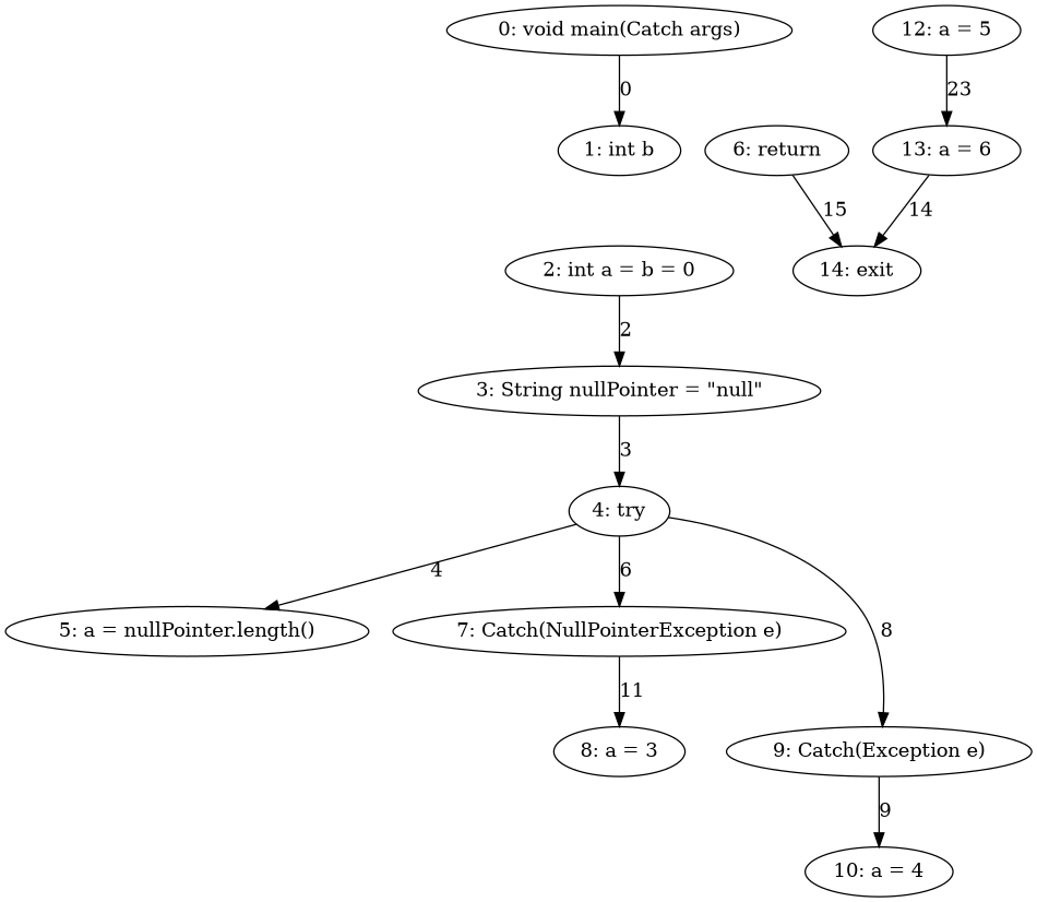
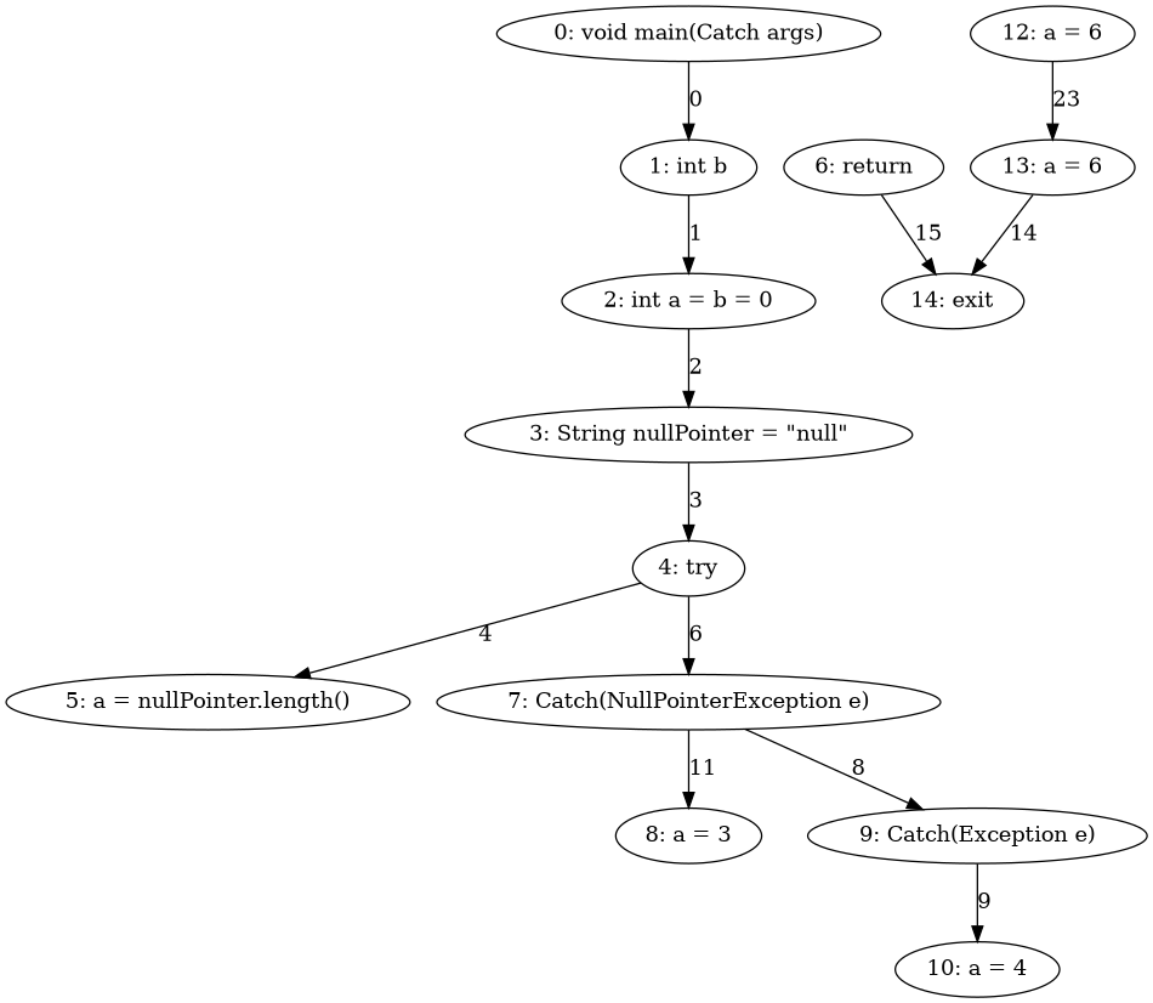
  digraph {
    n1 [label="0: void main(Catch args)"]
    n2 [label="1: int b"]
    n3 [label="2: int a = b = 0"]
    n4 [label="3: String nullPointer = \"null\""]
    n5 [label="4: try"]
    n6 [label="5: a = nullPointer.length()"]
    n7 [label="7: Catch(NullPointerException e)"]
    n8 [label="9: Catch(Exception e)"]
    n9 [label="8: a = 3"]
    n10 [label="10: a = 4"]
    n11 [label="6: return"]
    n12 [label="14: exit"]
-   n13 [label="12: a = 5"]
+   n13 [label="12: a = 6"]
    n14 [label="13: a = 6"]
    n1 -> n2 [label=0]
+   n2 -> n3 [label=1]
    n3 -> n4 [label=2]
    n4 -> n5 [label=3]
    n5 -> n6 [label=4]
    n5 -> n7 [label=6]
-   n5 -> n8 [label=8]
+   n7 -> n8 [label=8]
    n7 -> n9 [label=11]
    n8 -> n10 [label=9]
    n11 -> n12 [label=15]
    n13 -> n14 [label=23]
    n14 -> n12 [label=14]
  }
